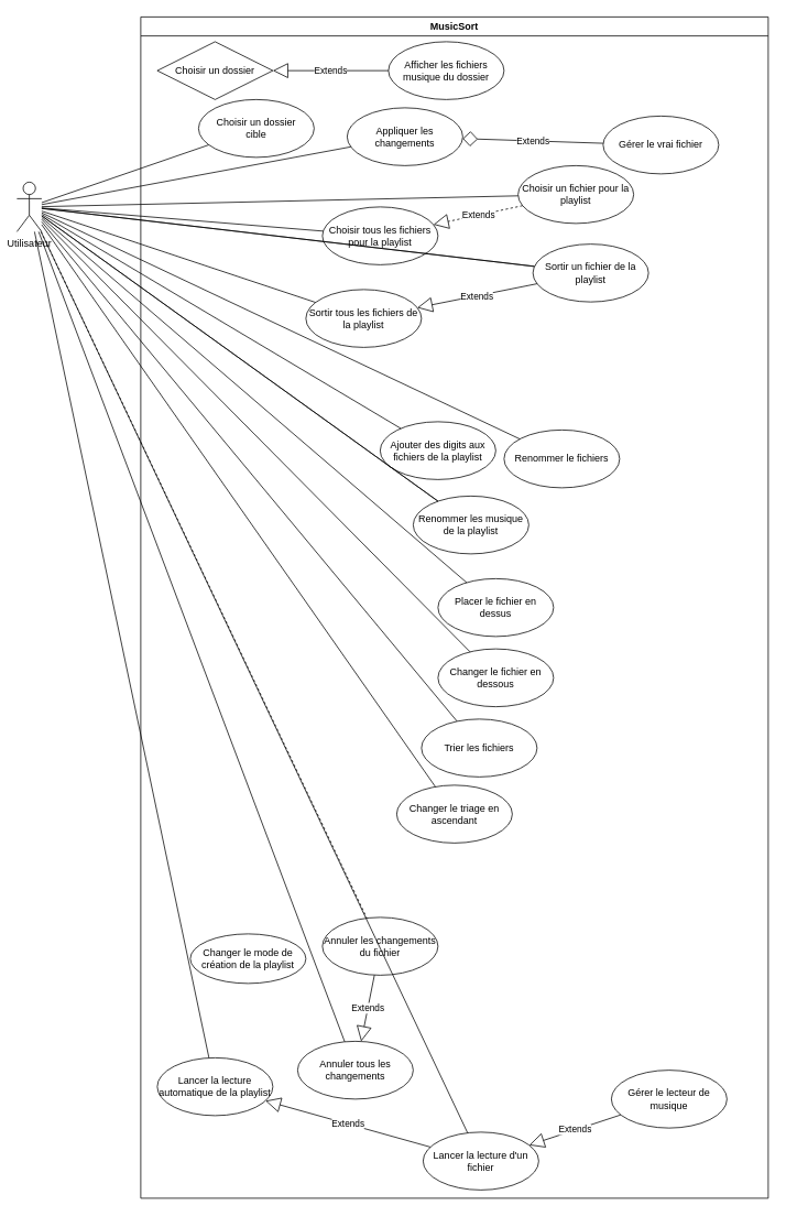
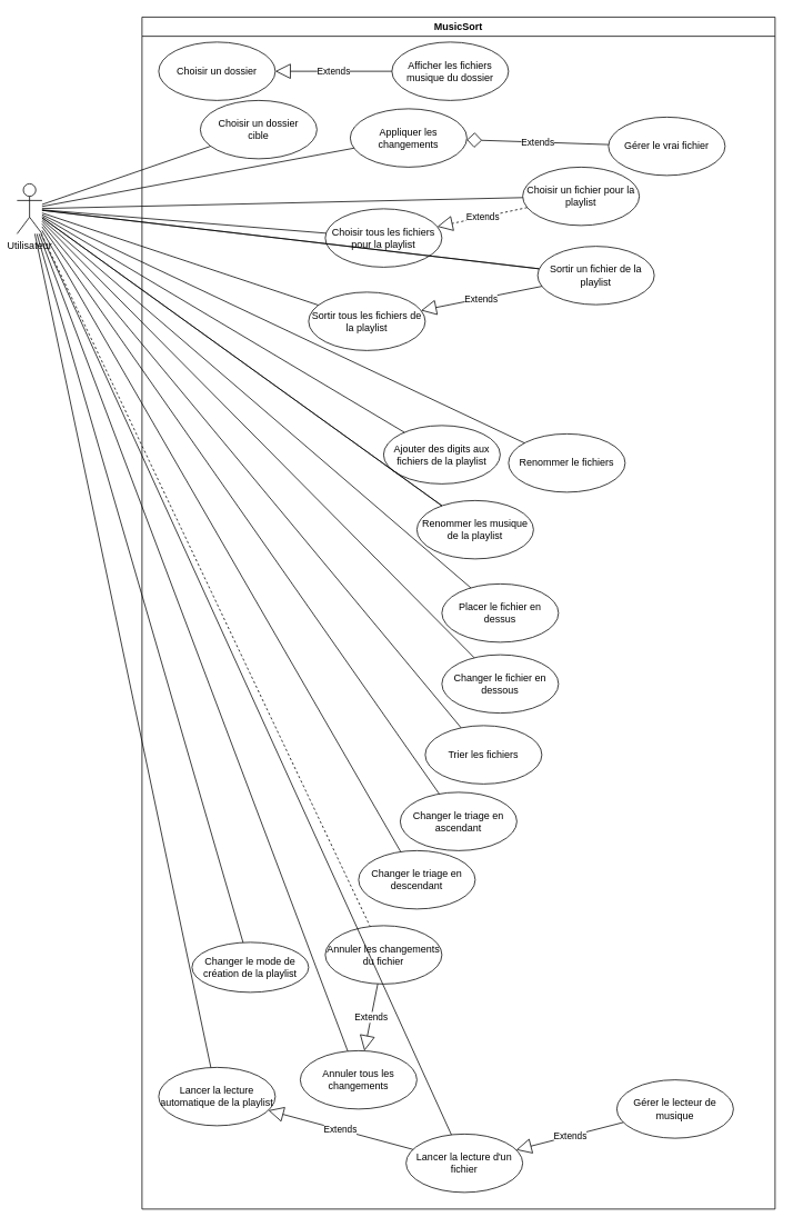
  <mxCell id="0" />
  <mxCell id="1" parent="0" />
  <mxCell id="2" value="MusicSort" style="swimlane;whiteSpace=wrap;html=1;" vertex="1" parent="1"><mxGeometry x="170" y="20" width="760" height="1430" as="geometry" /></mxCell>
- <mxCell id="3" value="Choisir un dossier" style="rhombus;whiteSpace=wrap;html=1;" vertex="1" parent="2"><mxGeometry x="20" y="30" width="140" height="70" as="geometry" /></mxCell>
+ <mxCell id="3" value="Choisir un dossier" style="ellipse;whiteSpace=wrap;html=1;" vertex="1" parent="2"><mxGeometry x="20" y="30" width="140" height="70" as="geometry" /></mxCell>
  <mxCell id="4" value="Afficher les fichiers musique du dossier" style="ellipse;whiteSpace=wrap;html=1;" vertex="1" parent="2"><mxGeometry x="300" y="30" width="140" height="70" as="geometry" /></mxCell>
  <mxCell id="5" value="Extends" style="endArrow=block;endSize=16;endFill=0;html=1;rounded=0;" edge="1" parent="2" source="4" target="3"><mxGeometry width="160" relative="1" as="geometry"><mxPoint x="220" y="240" as="sourcePoint" /><mxPoint x="380" y="240" as="targetPoint" /></mxGeometry></mxCell>
  <mxCell id="6" value="Choisir un fichier pour la playlist" style="ellipse;whiteSpace=wrap;html=1;" vertex="1" parent="2"><mxGeometry x="457" y="180" width="140" height="70" as="geometry" /></mxCell>
  <mxCell id="7" value="Appliquer les changements" style="ellipse;whiteSpace=wrap;html=1;" vertex="1" parent="2"><mxGeometry x="250" y="110" width="140" height="70" as="geometry" /></mxCell>
  <mxCell id="8" value="Gérer le vrai fichier" style="ellipse;whiteSpace=wrap;html=1;" vertex="1" parent="2"><mxGeometry x="560" y="120" width="140" height="70" as="geometry" /></mxCell>
  <mxCell id="9" value="Extends" style="endArrow=diamond;endSize=16;endFill=0;html=1;rounded=0;" edge="1" parent="2" source="8" target="7"><mxGeometry width="160" relative="1" as="geometry"><mxPoint x="240" y="740" as="sourcePoint" /><mxPoint x="400" y="740" as="targetPoint" /></mxGeometry></mxCell>
  <mxCell id="10" value="Sortir un fichier de la playlist" style="ellipse;whiteSpace=wrap;html=1;" vertex="1" parent="2"><mxGeometry x="475" y="275" width="140" height="70" as="geometry" /></mxCell>
  <mxCell id="11" value="Choisir un dossier&lt;div&gt;cible&lt;/div&gt;" style="ellipse;whiteSpace=wrap;html=1;" vertex="1" parent="2"><mxGeometry x="70" y="100" width="140" height="70" as="geometry" /></mxCell>
  <mxCell id="12" value="Renommer le fichiers" style="ellipse;whiteSpace=wrap;html=1;" vertex="1" parent="2"><mxGeometry x="440" y="500" width="140" height="70" as="geometry" /></mxCell>
  <mxCell id="13" value="Annuler les changements du fichier" style="ellipse;whiteSpace=wrap;html=1;" vertex="1" parent="2"><mxGeometry x="220" y="1090" width="140" height="70" as="geometry" /></mxCell>
  <mxCell id="14" value="Placer le fichier en dessus" style="ellipse;whiteSpace=wrap;html=1;" vertex="1" parent="2"><mxGeometry x="360" y="680" width="140" height="70" as="geometry" /></mxCell>
- <mxCell id="15" value="Lancer la lecture d'un fichier" style="ellipse;whiteSpace=wrap;html=1;" vertex="1" parent="2"><mxGeometry x="342" y="1350" width="140" height="70" as="geometry" /></mxCell>
+ <mxCell id="15" value="Lancer la lecture d'un fichier" style="ellipse;whiteSpace=wrap;html=1;" vertex="1" parent="2"><mxGeometry x="317" y="1340" width="140" height="70" as="geometry" /></mxCell>
  <mxCell id="16" value="Extends" style="endArrow=block;endSize=16;endFill=0;html=1;rounded=0;" edge="1" parent="2" source="15" target="28"><mxGeometry width="160" relative="1" as="geometry"><mxPoint x="340" y="1010" as="sourcePoint" /><mxPoint x="500" y="1010" as="targetPoint" /></mxGeometry></mxCell>
  <mxCell id="17" value="Gérer le lecteur de musique" style="ellipse;whiteSpace=wrap;html=1;" vertex="1" parent="2"><mxGeometry x="570" y="1275" width="140" height="70" as="geometry" /></mxCell>
  <mxCell id="18" value="Extends" style="endArrow=block;endSize=16;endFill=0;html=1;rounded=0;" edge="1" parent="2" source="17" target="15"><mxGeometry width="160" relative="1" as="geometry"><mxPoint x="324" y="936" as="sourcePoint" /><mxPoint x="226" y="974" as="targetPoint" /></mxGeometry></mxCell>
  <mxCell id="19" value="Annuler tous les changements" style="ellipse;whiteSpace=wrap;html=1;" vertex="1" parent="2"><mxGeometry x="190" y="1240" width="140" height="70" as="geometry" /></mxCell>
  <mxCell id="20" value="Extends" style="endArrow=block;endSize=16;endFill=0;html=1;rounded=0;" edge="1" parent="2" source="13" target="19"><mxGeometry width="160" relative="1" as="geometry"><mxPoint x="330" y="840" as="sourcePoint" /><mxPoint x="490" y="840" as="targetPoint" /></mxGeometry></mxCell>
  <mxCell id="21" value="Changer le fichier en dessous" style="ellipse;whiteSpace=wrap;html=1;" vertex="1" parent="2"><mxGeometry x="360" y="765" width="140" height="70" as="geometry" /></mxCell>
  <mxCell id="22" value="Trier les fichiers" style="ellipse;whiteSpace=wrap;html=1;" vertex="1" parent="2"><mxGeometry x="340" y="850" width="140" height="70" as="geometry" /></mxCell>
  <mxCell id="23" value="Changer le triage en ascendant" style="ellipse;whiteSpace=wrap;html=1;" vertex="1" parent="2"><mxGeometry x="310" y="930" width="140" height="70" as="geometry" /></mxCell>
+ <mxCell id="24" value="Changer le triage en descendant" style="ellipse;whiteSpace=wrap;html=1;" vertex="1" parent="2"><mxGeometry x="260" y="1000" width="140" height="70" as="geometry" /></mxCell>
  <mxCell id="25" value="Ajouter des digits aux fichiers de la playlist" style="ellipse;whiteSpace=wrap;html=1;" vertex="1" parent="2"><mxGeometry x="290" y="490" width="140" height="70" as="geometry" /></mxCell>
  <mxCell id="26" value="Changer le mode de création de la playlist" style="ellipse;whiteSpace=wrap;html=1;" vertex="1" parent="2"><mxGeometry x="60" y="1110" width="140" height="60" as="geometry" /></mxCell>
  <mxCell id="27" value="Renommer les musique de la playlist" style="ellipse;whiteSpace=wrap;html=1;" vertex="1" parent="2"><mxGeometry x="330" y="580" width="140" height="70" as="geometry" /></mxCell>
  <mxCell id="28" value="Lancer la lecture automatique de la playlist" style="ellipse;whiteSpace=wrap;html=1;" vertex="1" parent="2"><mxGeometry x="20" y="1260" width="140" height="70" as="geometry" /></mxCell>
  <mxCell id="29" value="Choisir tous les fichiers pour la playlist" style="ellipse;whiteSpace=wrap;html=1;" vertex="1" parent="2"><mxGeometry x="220" y="230" width="140" height="70" as="geometry" /></mxCell>
  <mxCell id="30" value="Extends" style="endArrow=block;endSize=16;endFill=0;html=1;rounded=0;dashed=1;" edge="1" parent="2" source="6" target="29"><mxGeometry width="160" relative="1" as="geometry"><mxPoint x="570" y="163" as="sourcePoint" /><mxPoint x="400" y="157" as="targetPoint" /></mxGeometry></mxCell>
  <mxCell id="31" value="Sortir tous les fichiers de la playlist" style="ellipse;whiteSpace=wrap;html=1;" vertex="1" parent="2"><mxGeometry x="200" y="330" width="140" height="70" as="geometry" /></mxCell>
  <mxCell id="32" value="Extends" style="endArrow=block;endSize=16;endFill=0;html=1;rounded=0;" edge="1" parent="2" source="10" target="31"><mxGeometry width="160" relative="1" as="geometry"><mxPoint x="413" y="235" as="sourcePoint" /><mxPoint x="357" y="255" as="targetPoint" /></mxGeometry></mxCell>
  <mxCell id="33" value="Utilisateur" style="shape=umlActor;verticalLabelPosition=bottom;verticalAlign=top;html=1;outlineConnect=0;" vertex="1" parent="1"><mxGeometry x="20" y="220" width="30" height="60" as="geometry" /></mxCell>
  <mxCell id="34" value="" style="endArrow=none;html=1;rounded=0;" edge="1" parent="1" source="33" target="6"><mxGeometry width="50" height="50" relative="1" as="geometry"><mxPoint x="60" y="253" as="sourcePoint" /><mxPoint x="309" y="139" as="targetPoint" /></mxGeometry></mxCell>
  <mxCell id="35" value="" style="endArrow=none;html=1;rounded=0;" edge="1" parent="1" source="33" target="14"><mxGeometry width="50" height="50" relative="1" as="geometry"><mxPoint x="60" y="266" as="sourcePoint" /><mxPoint x="307" y="372" as="targetPoint" /></mxGeometry></mxCell>
  <mxCell id="36" value="" style="endArrow=none;html=1;rounded=0;dashed=1;" edge="1" parent="1" source="33" target="13"><mxGeometry width="50" height="50" relative="1" as="geometry"><mxPoint x="60" y="265" as="sourcePoint" /><mxPoint x="463" y="410" as="targetPoint" /></mxGeometry></mxCell>
  <mxCell id="37" value="" style="endArrow=none;html=1;rounded=0;" edge="1" parent="1" source="33" target="10"><mxGeometry width="50" height="50" relative="1" as="geometry"><mxPoint x="60" y="258" as="sourcePoint" /><mxPoint x="372" y="223" as="targetPoint" /></mxGeometry></mxCell>
  <mxCell id="38" value="" style="endArrow=none;html=1;rounded=0;" edge="1" parent="1" source="33" target="15"><mxGeometry width="50" height="50" relative="1" as="geometry"><mxPoint x="60" y="271" as="sourcePoint" /><mxPoint x="472" y="586" as="targetPoint" /></mxGeometry></mxCell>
  <mxCell id="39" value="" style="endArrow=none;html=1;rounded=0;" edge="1" parent="1" source="33" target="28"><mxGeometry width="50" height="50" relative="1" as="geometry"><mxPoint x="60" y="275" as="sourcePoint" /><mxPoint x="469" y="694" as="targetPoint" /></mxGeometry></mxCell>
  <mxCell id="40" value="" style="endArrow=none;html=1;rounded=0;" edge="1" parent="1" source="33" target="19"><mxGeometry width="50" height="50" relative="1" as="geometry"><mxPoint x="60" y="267" as="sourcePoint" /><mxPoint x="567" y="487" as="targetPoint" /></mxGeometry></mxCell>
  <mxCell id="41" value="" style="endArrow=none;html=1;rounded=0;" edge="1" parent="1" source="33" target="7"><mxGeometry width="50" height="50" relative="1" as="geometry"><mxPoint x="60" y="290" as="sourcePoint" /><mxPoint x="303" y="771" as="targetPoint" /></mxGeometry></mxCell>
  <mxCell id="42" value="" style="endArrow=none;html=1;rounded=0;" edge="1" parent="1" source="33" target="27"><mxGeometry width="50" height="50" relative="1" as="geometry"><mxPoint x="60" y="270" as="sourcePoint" /><mxPoint x="322" y="447" as="targetPoint" /></mxGeometry></mxCell>
  <mxCell id="43" value="" style="endArrow=none;html=1;rounded=0;" edge="1" parent="1" source="33" target="21"><mxGeometry width="50" height="50" relative="1" as="geometry"><mxPoint x="60" y="267" as="sourcePoint" /><mxPoint x="588" y="502" as="targetPoint" /></mxGeometry></mxCell>
  <mxCell id="44" value="" style="endArrow=none;html=1;rounded=0;" edge="1" parent="1" source="33" target="10"><mxGeometry width="50" height="50" relative="1" as="geometry"><mxPoint x="50" y="253" as="sourcePoint" /><mxPoint x="715" y="392" as="targetPoint" /></mxGeometry></mxCell>
  <mxCell id="45" value="" style="endArrow=none;html=1;rounded=0;" edge="1" parent="1" source="33" target="22"><mxGeometry width="50" height="50" relative="1" as="geometry"><mxPoint x="60" y="269" as="sourcePoint" /><mxPoint x="544" y="549" as="targetPoint" /></mxGeometry></mxCell>
  <mxCell id="46" value="" style="endArrow=none;html=1;rounded=0;" edge="1" parent="1" source="33" target="23"><mxGeometry width="50" height="50" relative="1" as="geometry"><mxPoint x="60" y="270" as="sourcePoint" /><mxPoint x="569" y="627" as="targetPoint" /></mxGeometry></mxCell>
+ <mxCell id="47" value="" style="endArrow=none;html=1;rounded=0;" edge="1" parent="1" source="33" target="24"><mxGeometry width="50" height="50" relative="1" as="geometry"><mxPoint x="60" y="270" as="sourcePoint" /><mxPoint x="698" y="697" as="targetPoint" /></mxGeometry></mxCell>
  <mxCell id="48" value="" style="endArrow=none;html=1;rounded=0;" edge="1" parent="1" source="33" target="12"><mxGeometry width="50" height="50" relative="1" as="geometry"><mxPoint x="60" y="263" as="sourcePoint" /><mxPoint x="607" y="390" as="targetPoint" /></mxGeometry></mxCell>
  <mxCell id="49" value="" style="endArrow=none;html=1;rounded=0;" edge="1" parent="1" source="33" target="27"><mxGeometry width="50" height="50" relative="1" as="geometry"><mxPoint x="50" y="256" as="sourcePoint" /><mxPoint x="600" y="473" as="targetPoint" /></mxGeometry></mxCell>
  <mxCell id="50" value="" style="endArrow=none;html=1;rounded=0;" edge="1" parent="1" source="33" target="25"><mxGeometry width="50" height="50" relative="1" as="geometry"><mxPoint x="60" y="263" as="sourcePoint" /><mxPoint x="764" y="384" as="targetPoint" /></mxGeometry></mxCell>
+ <mxCell id="51" value="" style="endArrow=none;html=1;rounded=0;" edge="1" parent="1" source="33" target="26"><mxGeometry width="50" height="50" relative="1" as="geometry"><mxPoint x="53" y="290" as="sourcePoint" /><mxPoint x="261" y="1100" as="targetPoint" /></mxGeometry></mxCell>
  <mxCell id="52" value="" style="endArrow=none;html=1;rounded=0;" edge="1" parent="1" source="33" target="11"><mxGeometry width="50" height="50" relative="1" as="geometry"><mxPoint x="60" y="249" as="sourcePoint" /><mxPoint x="231" y="124" as="targetPoint" /></mxGeometry></mxCell>
  <mxCell id="53" value="" style="endArrow=none;html=1;rounded=0;" edge="1" parent="1" source="33" target="29"><mxGeometry width="50" height="50" relative="1" as="geometry"><mxPoint x="60" y="259" as="sourcePoint" /><mxPoint x="570" y="238" as="targetPoint" /></mxGeometry></mxCell>
  <mxCell id="54" value="" style="endArrow=none;html=1;rounded=0;" edge="1" parent="1" source="33" target="31"><mxGeometry width="50" height="50" relative="1" as="geometry"><mxPoint x="60" y="263" as="sourcePoint" /><mxPoint x="646" y="391" as="targetPoint" /></mxGeometry></mxCell>
